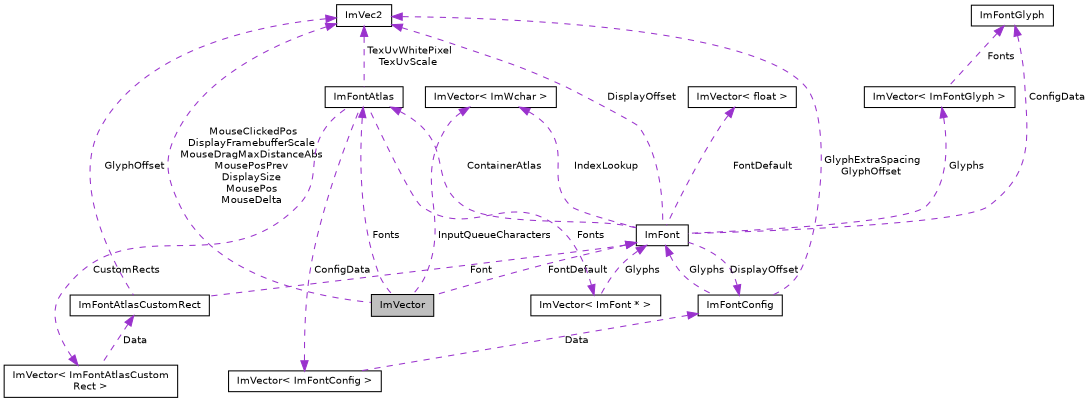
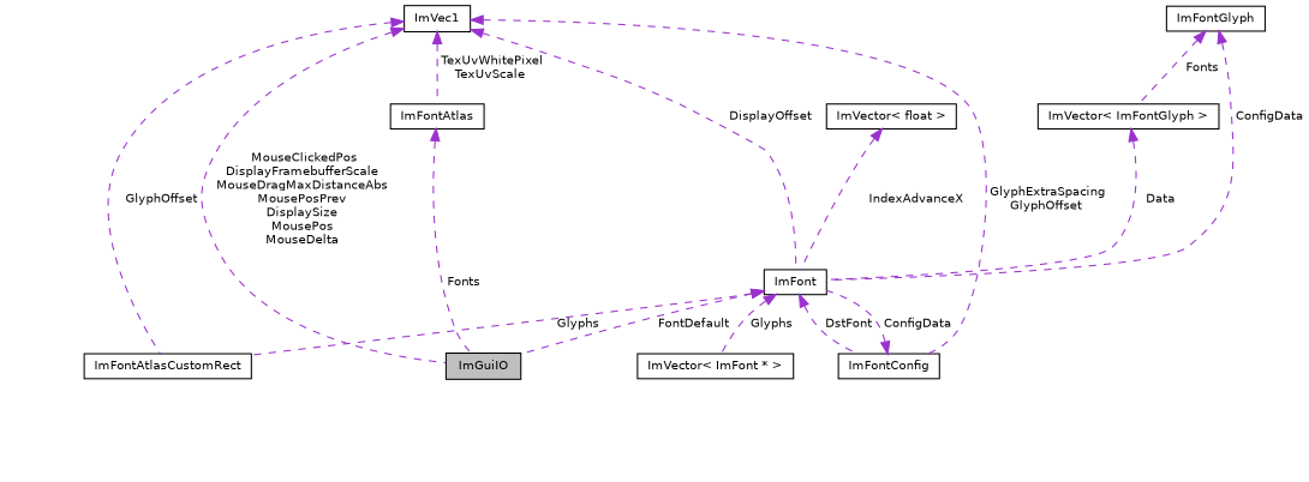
  digraph {
    node [color=black fillcolor=white fontname=Helvetica fontsize=10 shape=record style=filled]
    edge [color=darkorchid3 dir=back fontname=Helvetica fontsize=10 labelfontname=Helvetica labelfontsize=10 style=dashed]
-   n1 [fillcolor=grey75 fontcolor=black height=0.2 label=ImVector width=0.4]
-   n2 [height=0.2 label=ImVec2 width=0.4]
+   n1 [fillcolor=grey75 fontcolor=black height=0.2 label=ImGuiIO width=0.4]
+   n2 [height=0.2 label=ImVec1 width=0.4]
    n3 [height=0.2 label=ImFontAtlas width=0.4]
    n4 [height=0.2 label=ImFont width=0.4]
    n5 [height=0.2 label=ImFontConfig width=0.4]
    n6 [height=0.2 label=ImFontAtlasCustomRect width=0.4]
    n7 [height=0.2 label="ImVector\< ImFont * \>" width=0.4]
-   n8 [height=0.2 label="ImVector\< ImFontConfig \>" width=0.4]
-   n9 [height=0.2 label="ImVector\< ImFontAtlasCustom\lRect \>" width=0.4]
    n10 [height=0.2 label="ImVector\< ImFontGlyph \>" width=0.4]
    n11 [height=0.2 label=ImFontGlyph width=0.4]
    n12 [height=0.2 label="ImVector\< float \>" width=0.4]
-   n13 [height=0.2 label="ImVector\< ImWchar \>" width=0.4]
    n2 -> n1 [label=" MouseClickedPos\nDisplayFramebufferScale\nMouseDragMaxDistanceAbs\nMousePosPrev\nDisplaySize\nMousePos\nMouseDelta"]
    n2 -> n3 [label=" TexUvWhitePixel\nTexUvScale"]
    n2 -> n4 [label=" DisplayOffset"]
    n2 -> n5 [label=" GlyphExtraSpacing\nGlyphOffset"]
    n2 -> n6 [label=" GlyphOffset"]
    n3 -> n1 [label=" Fonts"]
-   n3 -> n4 [label=" ContainerAtlas"]
    n4 -> n1 [label=" FontDefault"]
-   n4 -> n5 [label=" Glyphs"]
-   n4 -> n6 [label=" Font"]
+   n4 -> n5 [label=" DstFont"]
+   n4 -> n6 [label=" Glyphs"]
    n4 -> n7 [label=" Glyphs"]
-   n5 -> n4 [label=" DisplayOffset"]
-   n5 -> n8 [label=" Data"]
-   n6 -> n9 [label=" Data"]
-   n7 -> n3 [label=" Fonts"]
-   n8 -> n3 [label=" ConfigData"]
-   n9 -> n3 [label=" CustomRects"]
-   n10 -> n4 [label=" Glyphs"]
+   n5 -> n4 [label=" ConfigData"]
+   n10 -> n4 [label=" Data"]
    n11 -> n4 [label=" ConfigData"]
    n11 -> n10 [label=" Fonts"]
-   n12 -> n4 [label=" FontDefault"]
-   n13 -> n1 [label=" InputQueueCharacters"]
-   n13 -> n4 [label=" IndexLookup"]
+   n12 -> n4 [label=" IndexAdvanceX"]
  }
